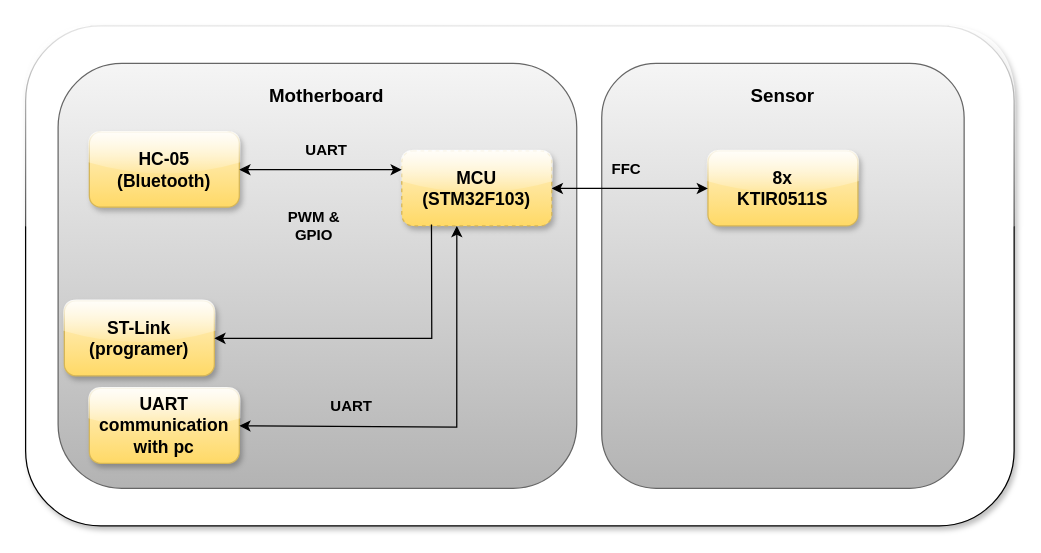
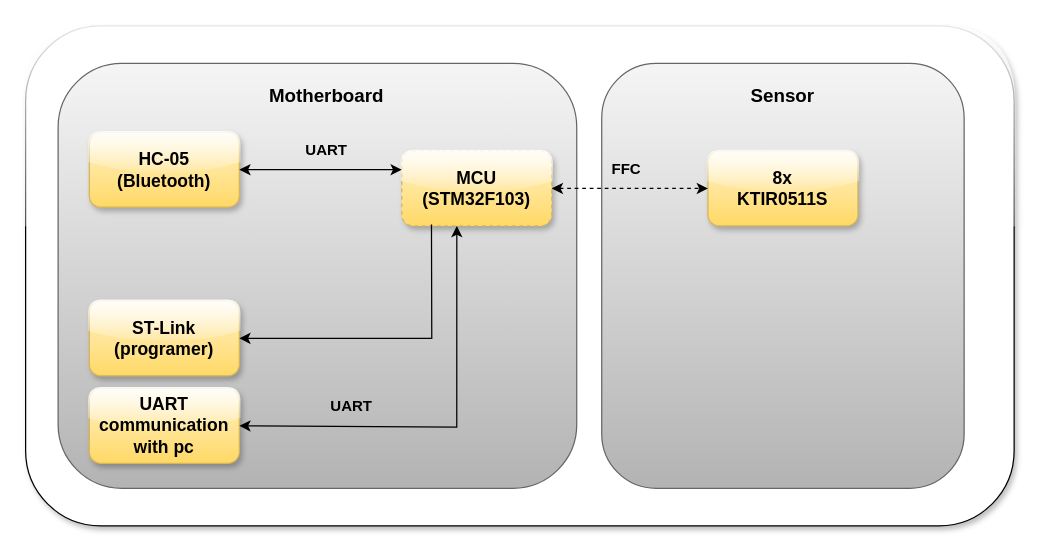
  <mxCell id="0" />
  <mxCell id="1" parent="0" />
  <mxCell id="2" value="" style="rounded=1;whiteSpace=wrap;html=1;glass=1;shadow=1;" vertex="1" parent="1"><mxGeometry x="20" y="20" width="791" height="400" as="geometry" /></mxCell>
  <mxCell id="3" value="" style="rounded=1;whiteSpace=wrap;html=1;fillColor=#f5f5f5;gradientColor=#b3b3b3;strokeColor=#666666;" vertex="1" parent="1"><mxGeometry x="46" y="50" width="415" height="340" as="geometry" /></mxCell>
  <mxCell id="4" value="&lt;font style=&quot;font-size: 14px;&quot; color=&quot;#000000&quot;&gt;&lt;b style=&quot;&quot;&gt;HC-05&lt;/b&gt;&lt;/font&gt;&lt;div style=&quot;font-size: 14px;&quot;&gt;&lt;font style=&quot;font-size: 14px;&quot; color=&quot;#000000&quot;&gt;&lt;b style=&quot;&quot;&gt;(Bluetooth)&lt;/b&gt;&lt;/font&gt;&lt;/div&gt;" style="rounded=1;whiteSpace=wrap;html=1;glass=1;shadow=1;fillColor=#fff2cc;gradientColor=#ffd966;strokeColor=#d6b656;" vertex="1" parent="1"><mxGeometry x="71" y="105" width="120" height="60" as="geometry" /></mxCell>
  <mxCell id="5" value="&lt;font color=&quot;#000000&quot;&gt;&lt;span style=&quot;font-size: 14px;&quot;&gt;&lt;b&gt;MCU&lt;/b&gt;&lt;/span&gt;&lt;/font&gt;&lt;div&gt;&lt;font color=&quot;#000000&quot;&gt;&lt;span style=&quot;font-size: 14px;&quot;&gt;&lt;b&gt;(STM32F103)&lt;/b&gt;&lt;/span&gt;&lt;/font&gt;&lt;/div&gt;" style="rounded=1;whiteSpace=wrap;html=1;glass=1;shadow=1;fillColor=#fff2cc;gradientColor=#ffd966;strokeColor=#d6b656;dashed=1;" vertex="1" parent="1"><mxGeometry x="321" y="120" width="120" height="60" as="geometry" /></mxCell>
  <mxCell id="6" value="" style="endArrow=classic;startArrow=classic;html=1;rounded=0;exitX=1;exitY=0.5;exitDx=0;exitDy=0;entryX=0;entryY=0.25;entryDx=0;entryDy=0;strokeColor=#000000;" edge="1" parent="1" source="4" target="5"><mxGeometry width="50" height="50" relative="1" as="geometry"><mxPoint x="231" y="190" as="sourcePoint" /><mxPoint x="281" y="140" as="targetPoint" /></mxGeometry></mxCell>
  <mxCell id="7" value="&lt;font color=&quot;#000000&quot;&gt;&lt;b&gt;UART&lt;/b&gt;&lt;/font&gt;" style="text;html=1;align=center;verticalAlign=middle;whiteSpace=wrap;rounded=0;" vertex="1" parent="1"><mxGeometry x="231" y="105" width="60" height="30" as="geometry" /></mxCell>
- <mxCell id="8" value="&lt;font color=&quot;#000000&quot;&gt;&lt;b&gt;PWM &amp;amp; GPIO&lt;/b&gt;&lt;/font&gt;" style="text;html=1;align=center;verticalAlign=middle;whiteSpace=wrap;rounded=0;" vertex="1" parent="1"><mxGeometry x="221" y="165" width="60" height="30" as="geometry" /></mxCell>
- <mxCell id="9" value="&lt;font color=&quot;#000000&quot;&gt;&lt;span style=&quot;font-size: 14px;&quot;&gt;&lt;b&gt;ST-Link&lt;/b&gt;&lt;/span&gt;&lt;/font&gt;&lt;div&gt;&lt;font color=&quot;#000000&quot;&gt;&lt;span style=&quot;font-size: 14px;&quot;&gt;&lt;b&gt;(programer)&lt;/b&gt;&lt;/span&gt;&lt;/font&gt;&lt;/div&gt;" style="rounded=1;whiteSpace=wrap;html=1;glass=1;shadow=1;fillColor=#fff2cc;gradientColor=#ffd966;strokeColor=#d6b656;" vertex="1" parent="1"><mxGeometry x="51" y="240" width="120" height="60" as="geometry" /></mxCell>
+ <mxCell id="9" value="&lt;font color=&quot;#000000&quot;&gt;&lt;span style=&quot;font-size: 14px;&quot;&gt;&lt;b&gt;ST-Link&lt;/b&gt;&lt;/span&gt;&lt;/font&gt;&lt;div&gt;&lt;font color=&quot;#000000&quot;&gt;&lt;span style=&quot;font-size: 14px;&quot;&gt;&lt;b&gt;(programer)&lt;/b&gt;&lt;/span&gt;&lt;/font&gt;&lt;/div&gt;" style="rounded=1;whiteSpace=wrap;html=1;glass=1;shadow=1;fillColor=#fff2cc;gradientColor=#ffd966;strokeColor=#d6b656;" vertex="1" parent="1"><mxGeometry x="71" y="240" width="120" height="60" as="geometry" /></mxCell>
  <mxCell id="10" value="&lt;font color=&quot;#000000&quot;&gt;&lt;span style=&quot;font-size: 14px;&quot;&gt;&lt;b&gt;UART&lt;/b&gt;&lt;/span&gt;&lt;/font&gt;&lt;div&gt;&lt;font color=&quot;#000000&quot;&gt;&lt;span style=&quot;font-size: 14px;&quot;&gt;&lt;b&gt;communication with pc&lt;/b&gt;&lt;/span&gt;&lt;/font&gt;&lt;/div&gt;" style="rounded=1;whiteSpace=wrap;html=1;glass=1;shadow=1;fillColor=#fff2cc;gradientColor=#ffd966;strokeColor=#d6b656;" vertex="1" parent="1"><mxGeometry x="71" y="310" width="120" height="60" as="geometry" /></mxCell>
  <mxCell id="11" value="" style="endArrow=none;startArrow=classic;html=1;rounded=0;exitX=1;exitY=0.5;exitDx=0;exitDy=0;entryX=0.198;entryY=0.982;entryDx=0;entryDy=0;entryPerimeter=0;strokeColor=#000000;" edge="1" parent="1" source="9" target="5"><mxGeometry width="50" height="50" relative="1" as="geometry"><mxPoint x="401" y="350" as="sourcePoint" /><mxPoint x="451" y="300" as="targetPoint" /><Array as="points"><mxPoint x="345" y="270" /></Array></mxGeometry></mxCell>
  <mxCell id="12" value="" style="endArrow=classic;startArrow=classic;html=1;rounded=0;exitX=1;exitY=0.5;exitDx=0;exitDy=0;strokeColor=#000000;entryX=0.367;entryY=1;entryDx=0;entryDy=0;entryPerimeter=0;" edge="1" parent="1" source="10" target="5"><mxGeometry width="50" height="50" relative="1" as="geometry"><mxPoint x="211" y="341" as="sourcePoint" /><mxPoint x="365" y="250" as="targetPoint" /><Array as="points"><mxPoint x="365" y="341" /></Array></mxGeometry></mxCell>
  <mxCell id="13" value="&lt;font color=&quot;#000000&quot;&gt;&lt;b&gt;UART&lt;/b&gt;&lt;/font&gt;" style="text;html=1;align=center;verticalAlign=middle;whiteSpace=wrap;rounded=0;" vertex="1" parent="1"><mxGeometry x="251" y="310" width="60" height="30" as="geometry" /></mxCell>
  <mxCell id="14" value="&lt;font style=&quot;font-size: 15px;&quot; color=&quot;#000000&quot;&gt;&lt;b&gt;Motherboard&lt;/b&gt;&lt;/font&gt;" style="text;html=1;align=center;verticalAlign=middle;whiteSpace=wrap;rounded=0;" vertex="1" parent="1"><mxGeometry x="231" y="60" width="60" height="30" as="geometry" /></mxCell>
  <mxCell id="15" value="" style="rounded=1;whiteSpace=wrap;html=1;fillColor=#f5f5f5;gradientColor=#b3b3b3;strokeColor=#666666;" vertex="1" parent="1"><mxGeometry x="481" y="50" width="290" height="340" as="geometry" /></mxCell>
  <mxCell id="16" value="&lt;font color=&quot;#000000&quot;&gt;&lt;span style=&quot;font-size: 15px;&quot;&gt;&lt;b&gt;Sensor&lt;/b&gt;&lt;/span&gt;&lt;/font&gt;" style="text;html=1;align=center;verticalAlign=middle;whiteSpace=wrap;rounded=0;" vertex="1" parent="1"><mxGeometry x="596" y="60" width="60" height="30" as="geometry" /></mxCell>
  <mxCell id="17" value="&lt;font color=&quot;#000000&quot;&gt;&lt;span style=&quot;font-size: 14px;&quot;&gt;&lt;b&gt;8x&lt;/b&gt;&lt;/span&gt;&lt;/font&gt;&lt;div&gt;&lt;font color=&quot;#000000&quot;&gt;&lt;span style=&quot;font-size: 14px;&quot;&gt;&lt;b&gt;KTIR0511S&lt;/b&gt;&lt;/span&gt;&lt;/font&gt;&lt;/div&gt;" style="rounded=1;whiteSpace=wrap;html=1;glass=1;shadow=1;fillColor=#fff2cc;gradientColor=#ffd966;strokeColor=#d6b656;" vertex="1" parent="1"><mxGeometry x="566" y="120" width="120" height="60" as="geometry" /></mxCell>
- <mxCell id="18" value="" style="endArrow=classic;startArrow=classic;html=1;rounded=0;exitX=1;exitY=0.5;exitDx=0;exitDy=0;entryX=0;entryY=0.5;entryDx=0;entryDy=0;strokeColor=#000000;" edge="1" parent="1" source="5" target="17"><mxGeometry width="50" height="50" relative="1" as="geometry"><mxPoint x="381" y="430" as="sourcePoint" /><mxPoint x="431" y="380" as="targetPoint" /></mxGeometry></mxCell>
+ <mxCell id="18" value="" style="endArrow=classic;startArrow=classic;html=1;rounded=0;exitX=1;exitY=0.5;exitDx=0;exitDy=0;entryX=0;entryY=0.5;entryDx=0;entryDy=0;strokeColor=#000000;dashed=1;" edge="1" parent="1" source="5" target="17"><mxGeometry width="50" height="50" relative="1" as="geometry"><mxPoint x="381" y="430" as="sourcePoint" /><mxPoint x="431" y="380" as="targetPoint" /></mxGeometry></mxCell>
  <mxCell id="19" value="&lt;font color=&quot;#000000&quot;&gt;&lt;b&gt;FFC&lt;/b&gt;&lt;/font&gt;" style="text;html=1;align=center;verticalAlign=middle;whiteSpace=wrap;rounded=0;" vertex="1" parent="1"><mxGeometry x="471" y="120" width="60" height="30" as="geometry" /></mxCell>
  <mxCell id="20" style="edgeStyle=orthogonalEdgeStyle;rounded=0;orthogonalLoop=1;jettySize=auto;html=1;exitX=0.5;exitY=1;exitDx=0;exitDy=0;" edge="1" parent="1" source="2" target="2"><mxGeometry relative="1" as="geometry" /></mxCell>
